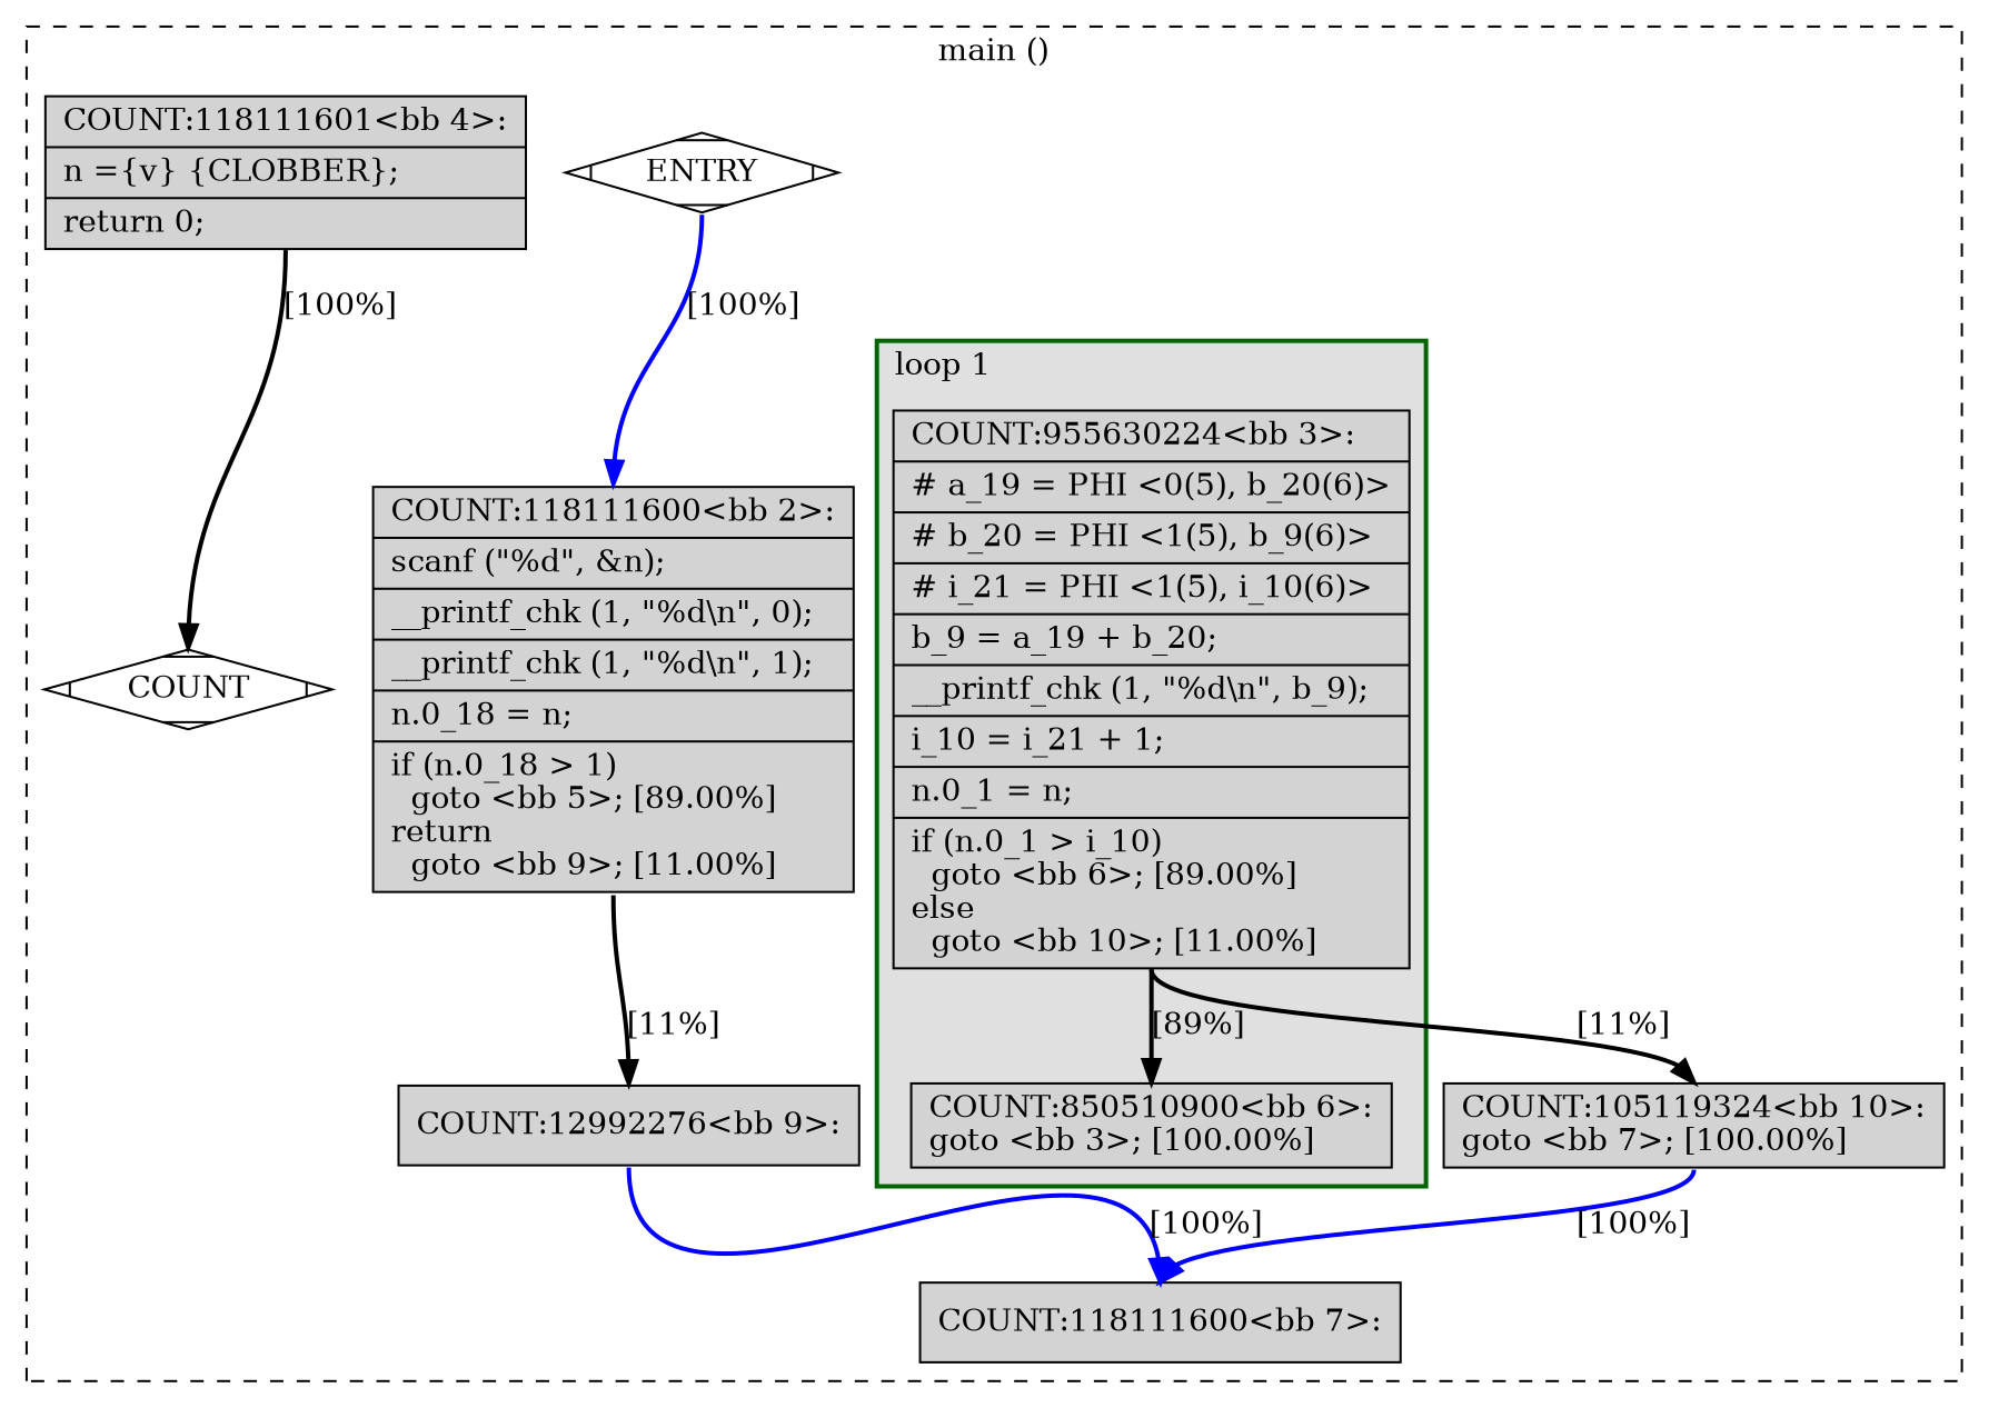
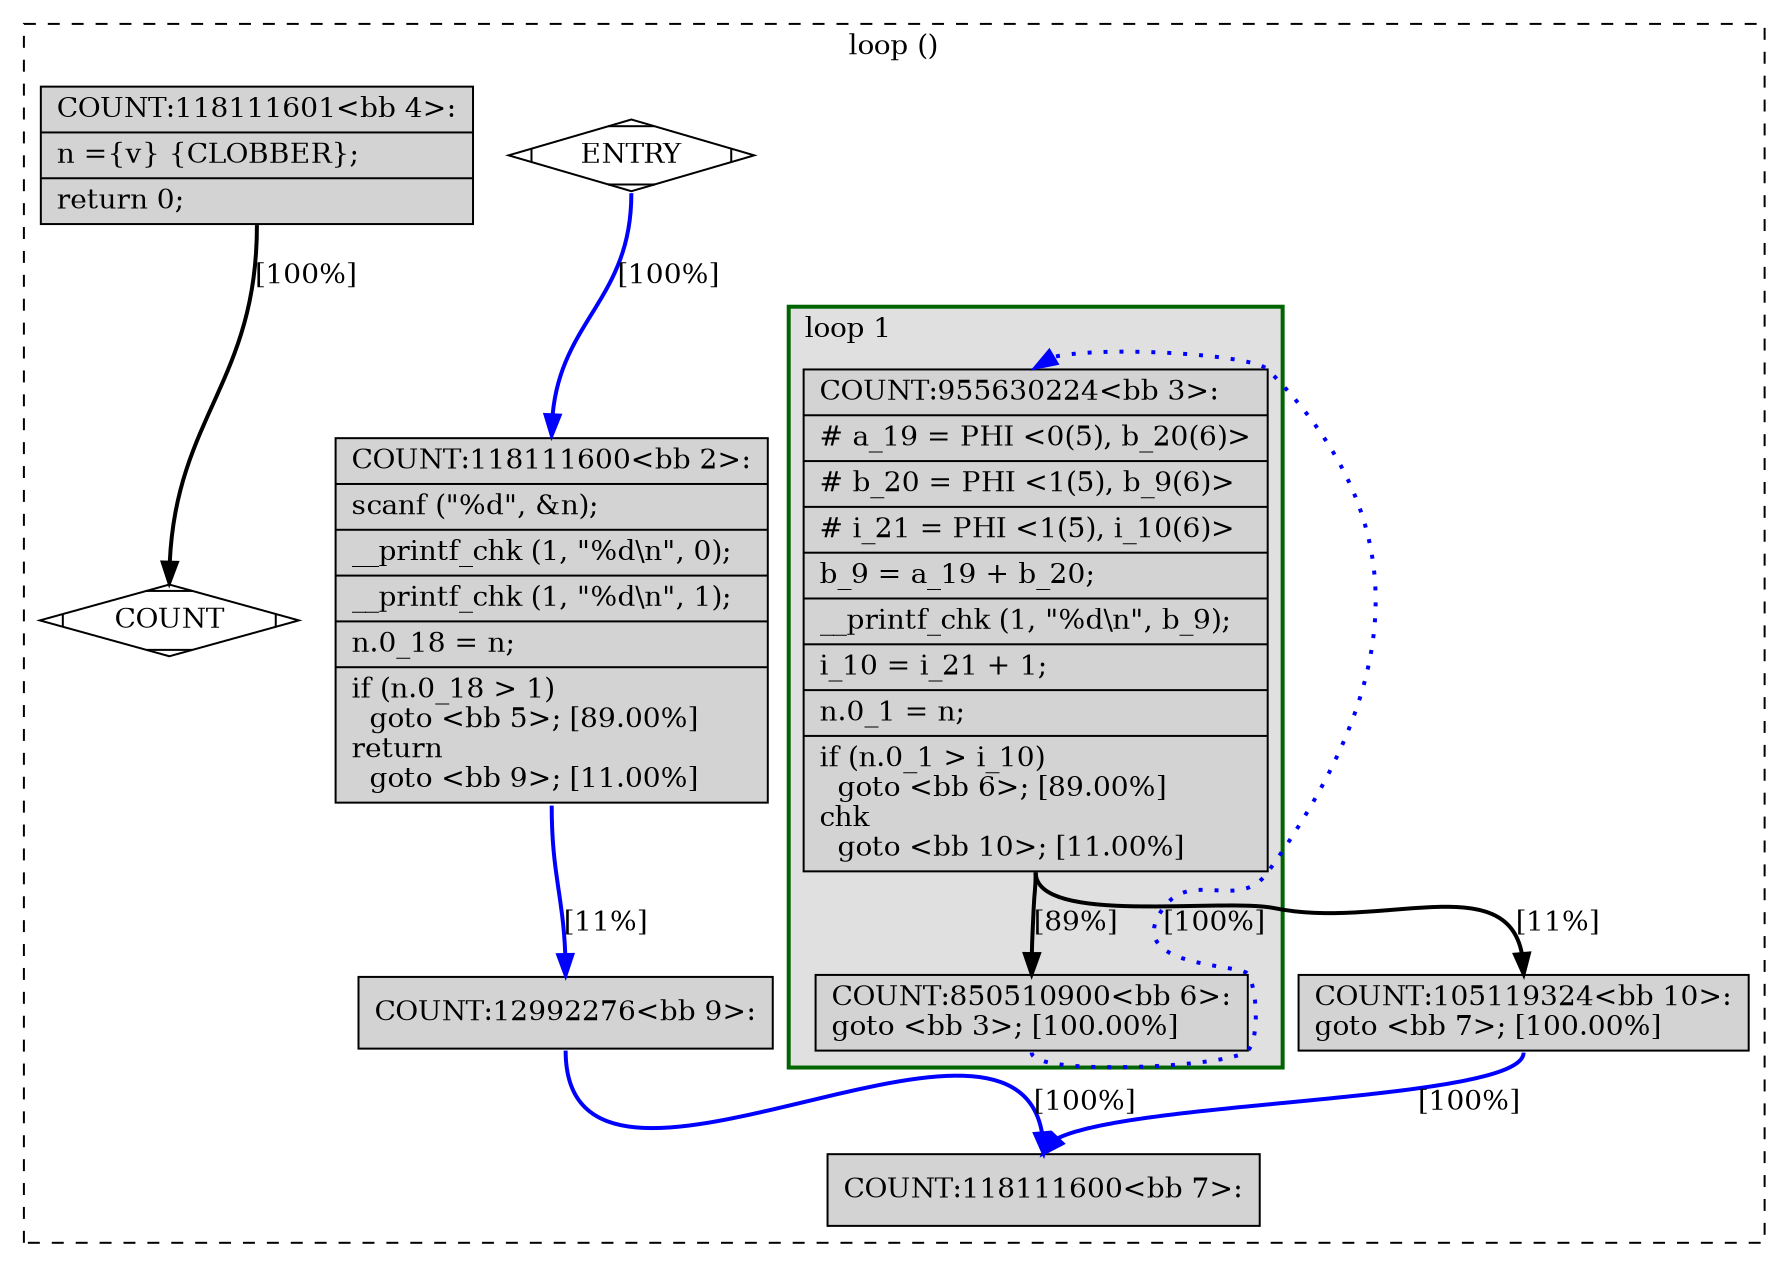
  digraph {
    node [fillcolor=lightgrey shape=record style=filled]
    edge [color=black constraint=true headport=n style="solid,bold" tailport=s weight=10]
-   n1 [label="{COUNT:955630224\<bb\ 3\>:\l|#\ a_19\ =\ PHI\ \<0(5),\ b_20(6)\>\l|#\ b_20\ =\ PHI\ \<1(5),\ b_9(6)\>\l|#\ i_21\ =\ PHI\ \<1(5),\ i_10(6)\>\l|b_9\ =\ a_19\ +\ b_20;\l|__printf_chk\ (1,\ \"%d\\n\",\ b_9);\l|i_10\ =\ i_21\ +\ 1;\l|n.0_1\ =\ n;\l|if\ (n.0_1\ \>\ i_10)\l\ \ goto\ \<bb\ 6\>;\ [89.00%]\lelse\l\ \ goto\ \<bb\ 10\>;\ [11.00%]\l}"]
+   n1 [label="{COUNT:955630224\<bb\ 3\>:\l|#\ a_19\ =\ PHI\ \<0(5),\ b_20(6)\>\l|#\ b_20\ =\ PHI\ \<1(5),\ b_9(6)\>\l|#\ i_21\ =\ PHI\ \<1(5),\ i_10(6)\>\l|b_9\ =\ a_19\ +\ b_20;\l|__printf_chk\ (1,\ \"%d\\n\",\ b_9);\l|i_10\ =\ i_21\ +\ 1;\l|n.0_1\ =\ n;\l|if\ (n.0_1\ \>\ i_10)\l\ \ goto\ \<bb\ 6\>;\ [89.00%]\lchk\l\ \ goto\ \<bb\ 10\>;\ [11.00%]\l}"]
    n2 [label="{COUNT:850510900\<bb\ 6\>:\lgoto\ \<bb\ 3\>;\ [100.00%]\l}"]
    n3 [label="{COUNT:105119324\<bb\ 10\>:\lgoto\ \<bb\ 7\>;\ [100.00%]\l}"]
    n4 [fillcolor=white label=ENTRY shape=Mdiamond]
    n5 [fillcolor=white label=COUNT shape=Mdiamond]
    n6 [label="{COUNT:118111600\<bb\ 2\>:\l|scanf\ (\"%d\",\ &n);\l|__printf_chk\ (1,\ \"%d\\n\",\ 0);\l|__printf_chk\ (1,\ \"%d\\n\",\ 1);\l|n.0_18\ =\ n;\l|if\ (n.0_18\ \>\ 1)\l\ \ goto\ \<bb\ 5\>;\ [89.00%]\lreturn\l\ \ goto\ \<bb\ 9\>;\ [11.00%]\l}"]
    n7 [label="{COUNT:12992276\<bb\ 9\>:\l}"]
    n8 [label="{COUNT:118111600\<bb\ 7\>:\l}"]
    n9 [label="{COUNT:118111601\<bb\ 4\>:\l|n\ =\{v\}\ \{CLOBBER\};\l|return\ 0;\l}"]
    subgraph cluster_1 {
      color=black
-     label="main ()"
+     label="loop ()"
      style=dashed
      n3
      n4
      n5
      n6
      n7
      n8
      n9
      subgraph cluster_2 {
        color=darkgreen
        fillcolor=grey88
        label="loop 1"
        labeljust=l
        penwidth=2
        style=filled
        n1
        n2
      }
    }
    n1 -> n2 [label="[89%]"]
    n1 -> n3 [label="[11%]"]
+   n2 -> n1 [color=blue constraint=false label="[100%]" style="dotted,bold"]
    n3 -> n8 [color=blue label="[100%]" weight=100]
    n4 -> n5 [style=invis color="" weight=""]
    n4 -> n6 [color=blue label="[100%]" weight=100]
-   n6 -> n7 [label="[11%]"]
+   n6 -> n7 [color=blue label="[11%]"]
    n7 -> n8 [color=blue label="[100%]" weight=100]
    n9 -> n5 [label="[100%]"]
  }
